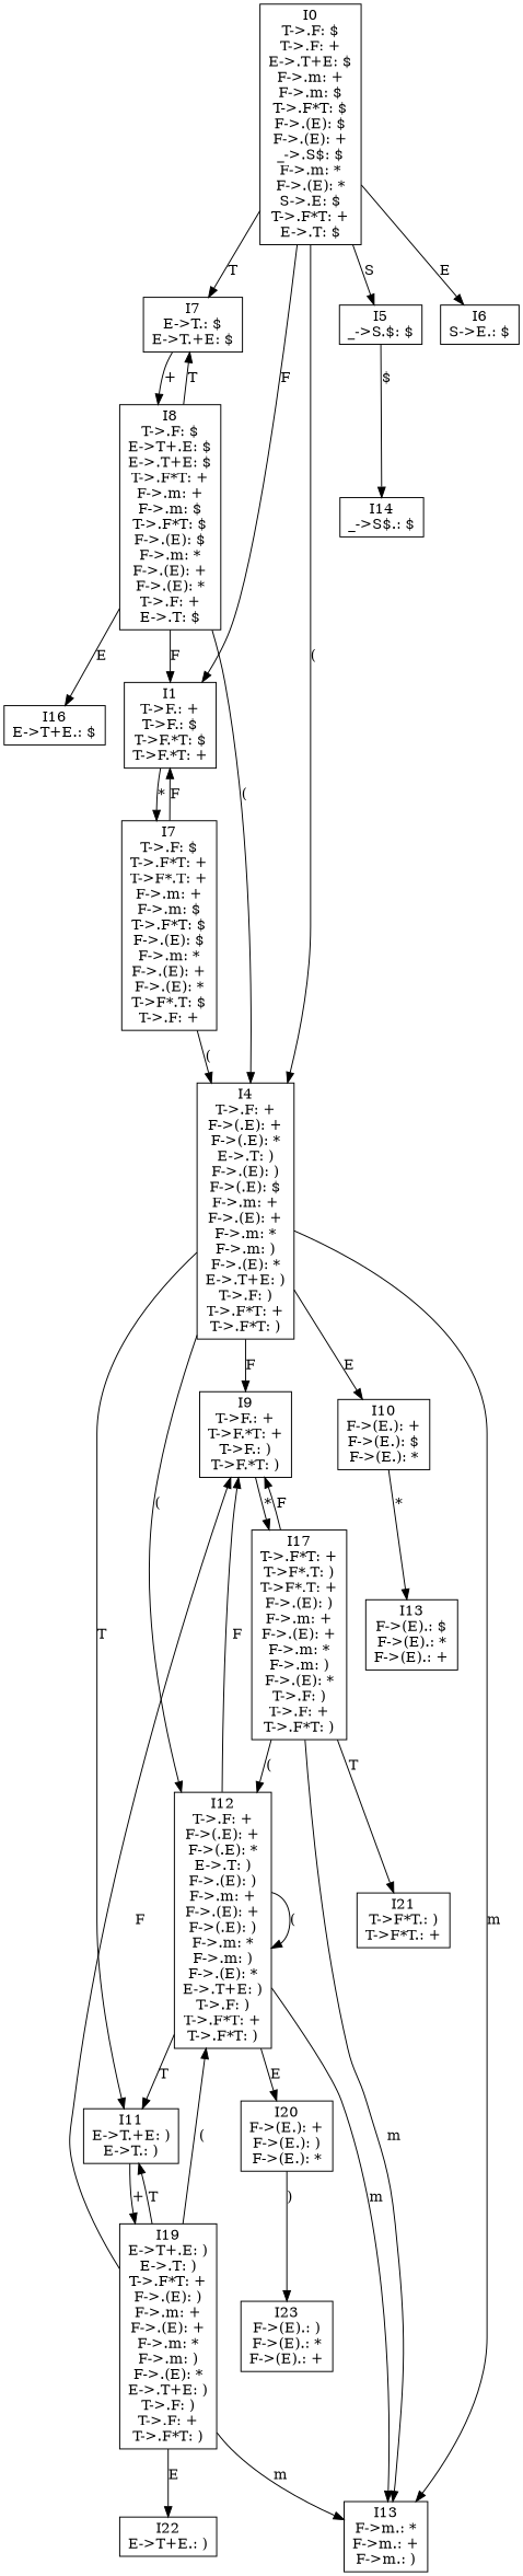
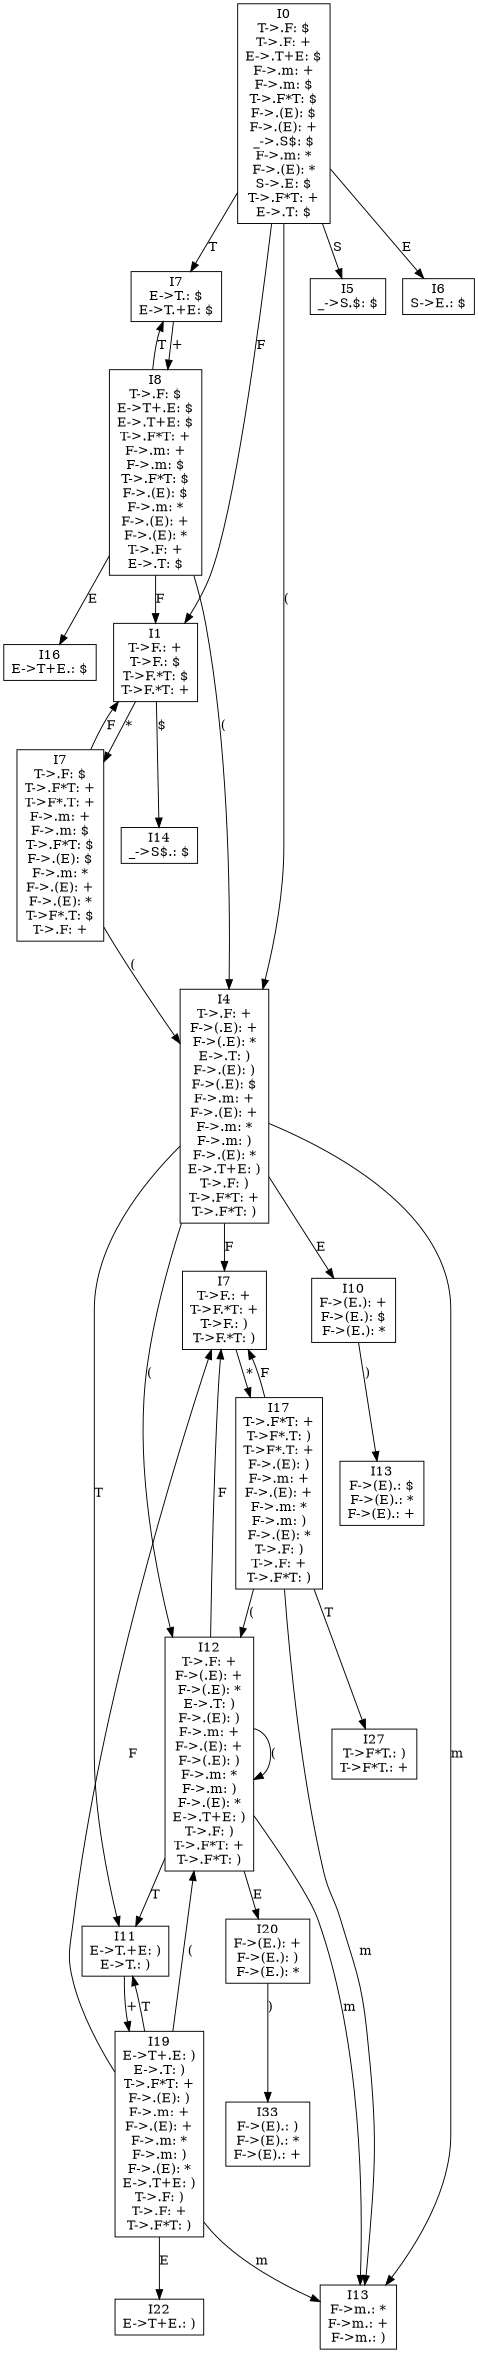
  digraph {
    node [shape=box]
    n1 [label="I0\nT->.F: $\nT->.F: +\nE->.T+E: $\nF->.m: +\nF->.m: $\nT->.F*T: $\nF->.(E): $\nF->.(E): +\n_->.S$: $\nF->.m: *\nF->.(E): *\nS->.E: $\nT->.F*T: +\nE->.T: $"]
    n2 [label="I1\nT->F.: +\nT->F.: $\nT->F.*T: $\nT->F.*T: +"]
    n3 [label="I7\nE->T.: $\nE->T.+E: $"]
    n4 [label="I4\nT->.F: +\nF->(.E): +\nF->(.E): *\nE->.T: )\nF->.(E): )\nF->(.E): $\nF->.m: +\nF->.(E): +\nF->.m: *\nF->.m: )\nF->.(E): *\nE->.T+E: )\nT->.F: )\nT->.F*T: +\nT->.F*T: )"]
    n5 [label="I5\n_->S.$: $"]
    n6 [label="I6\nS->E.: $"]
    n7 [label="I7\nT->.F: $\nT->.F*T: +\nT->F*.T: +\nF->.m: +\nF->.m: $\nT->.F*T: $\nF->.(E): $\nF->.m: *\nF->.(E): +\nF->.(E): *\nT->F*.T: $\nT->.F: +"]
    n8 [label="I8\nT->.F: $\nE->T+.E: $\nE->.T+E: $\nT->.F*T: +\nF->.m: +\nF->.m: $\nT->.F*T: $\nF->.(E): $\nF->.m: *\nF->.(E): +\nF->.(E): *\nT->.F: +\nE->.T: $"]
-   n9 [label="I9\nT->F.: +\nT->F.*T: +\nT->F.: )\nT->F.*T: )"]
+   n9 [label="I7\nT->F.: +\nT->F.*T: +\nT->F.: )\nT->F.*T: )"]
    n10 [label="I10\nF->(E.): +\nF->(E.): $\nF->(E.): *"]
    n11 [label="I11\nE->T.+E: )\nE->T.: )"]
    n12 [label="I12\nT->.F: +\nF->(.E): +\nF->(.E): *\nE->.T: )\nF->.(E): )\nF->.m: +\nF->.(E): +\nF->(.E): )\nF->.m: *\nF->.m: )\nF->.(E): *\nE->.T+E: )\nT->.F: )\nT->.F*T: +\nT->.F*T: )"]
    n13 [label="I13\nF->m.: *\nF->m.: +\nF->m.: )"]
    n14 [label="I14\n_->S$.: $"]
    n15 [label="I16\nE->T+E.: $"]
    n16 [label="I17\nT->.F*T: +\nT->F*.T: )\nT->F*.T: +\nF->.(E): )\nF->.m: +\nF->.(E): +\nF->.m: *\nF->.m: )\nF->.(E): *\nT->.F: )\nT->.F: +\nT->.F*T: )"]
    n17 [label="I13\nF->(E).: $\nF->(E).: *\nF->(E).: +"]
    n18 [label="I19\nE->T+.E: )\nE->.T: )\nT->.F*T: +\nF->.(E): )\nF->.m: +\nF->.(E): +\nF->.m: *\nF->.m: )\nF->.(E): *\nE->.T+E: )\nT->.F: )\nT->.F: +\nT->.F*T: )"]
    n19 [label="I20\nF->(E.): +\nF->(E.): )\nF->(E.): *"]
-   n20 [label="I21\nT->F*T.: )\nT->F*T.: +"]
+   n20 [label="I27\nT->F*T.: )\nT->F*T.: +"]
    n21 [label="I22\nE->T+E.: )"]
-   n22 [label="I23\nF->(E).: )\nF->(E).: *\nF->(E).: +"]
+   n22 [label="I33\nF->(E).: )\nF->(E).: *\nF->(E).: +"]
    n1 -> n2 [label=F]
    n1 -> n3 [label=T]
    n1 -> n4 [label="("]
    n1 -> n5 [label=S]
    n1 -> n6 [label=E]
    n2 -> n7 [label="*"]
    n3 -> n8 [label="+"]
    n4 -> n9 [label=F]
    n4 -> n10 [label=E]
    n4 -> n11 [label=T]
    n4 -> n12 [label="("]
    n4 -> n13 [label=m]
-   n5 -> n14 [label="$"]
+   n2 -> n14 [label="$"]
    n7 -> n2 [label=F]
    n7 -> n4 [label="("]
    n8 -> n2 [label=F]
    n8 -> n3 [label=T]
    n8 -> n4 [label="("]
    n8 -> n15 [label=E]
    n9 -> n16 [label="*"]
-   n10 -> n17 [label="*"]
+   n10 -> n17 [label=")"]
    n11 -> n18 [label="+"]
    n12 -> n9 [label=F]
    n12 -> n11 [label=T]
    n12 -> n12 [label="("]
    n12 -> n13 [label=m]
    n12 -> n19 [label=E]
    n16 -> n9 [label=F]
    n16 -> n12 [label="("]
    n16 -> n13 [label=m]
    n16 -> n20 [label=T]
    n18 -> n9 [label=F]
    n18 -> n11 [label=T]
    n18 -> n12 [label="("]
    n18 -> n13 [label=m]
    n18 -> n21 [label=E]
    n19 -> n22 [label=")"]
  }
